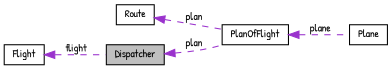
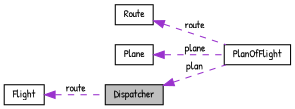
  digraph {
    fontname="Patrick Hand"
    rankdir=LR
    node [color=black fillcolor=white fontname="Patrick Hand" fontsize=10 shape=record style=filled]
    edge [color=darkorchid3 dir=back fontname="Patrick Hand" fontsize=10 labelfontname=Helvetica labelfontsize=10 style=dashed]
    n1 [fillcolor=grey75 fontcolor=black height=0.2 label=Dispatcher width=0.4]
    n2 [height=0.2 label=PlanOfFlight width=0.4]
    n3 [height=0.2 label=Route width=0.4]
    n4 [height=0.2 label=Plane width=0.4]
    n5 [height=0.2 label=Flight width=0.4]
    n1 -> n2 [label=" plan"]
-   n3 -> n2 [label=" plan"]
-   n2 -> n4 [label=" plane"]
-   n5 -> n1 [label=" flight"]
+   n3 -> n2 [label=" route"]
+   n4 -> n2 [label=" plane"]
+   n5 -> n1 [label=" route"]
  }
